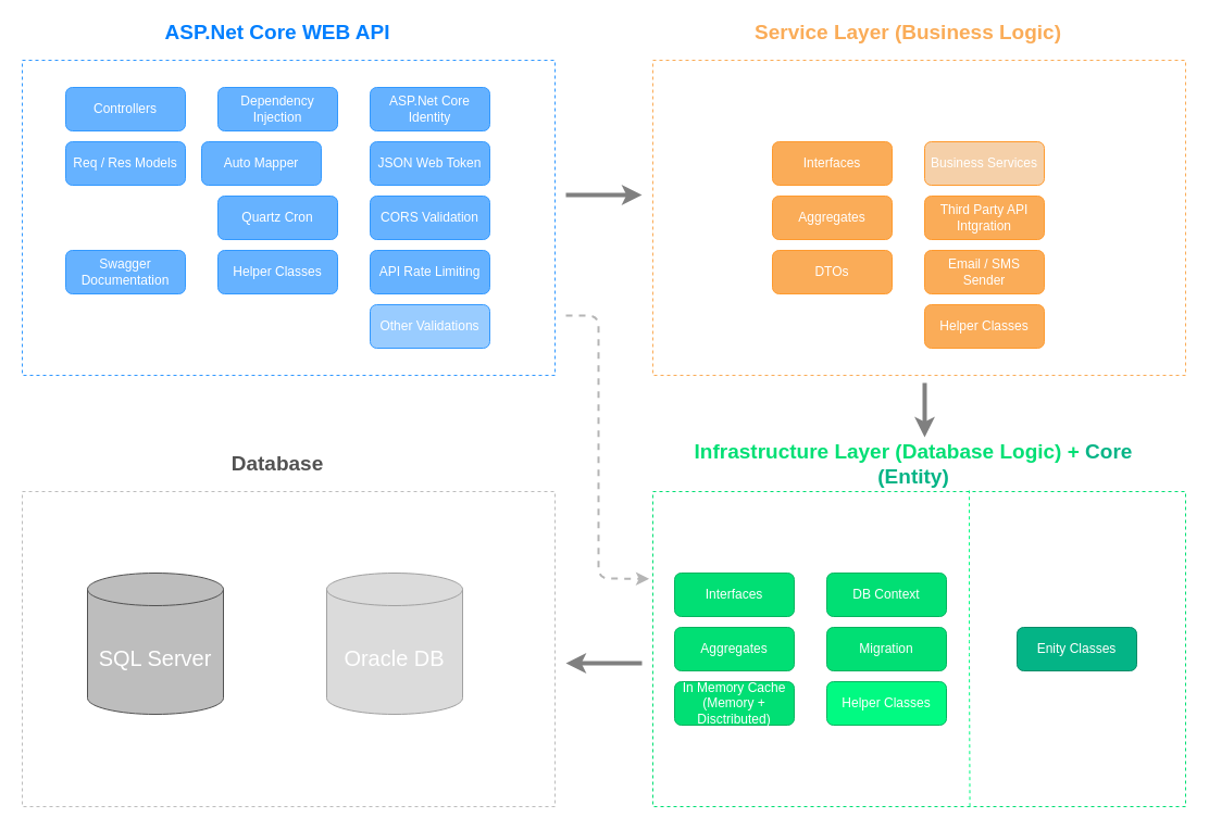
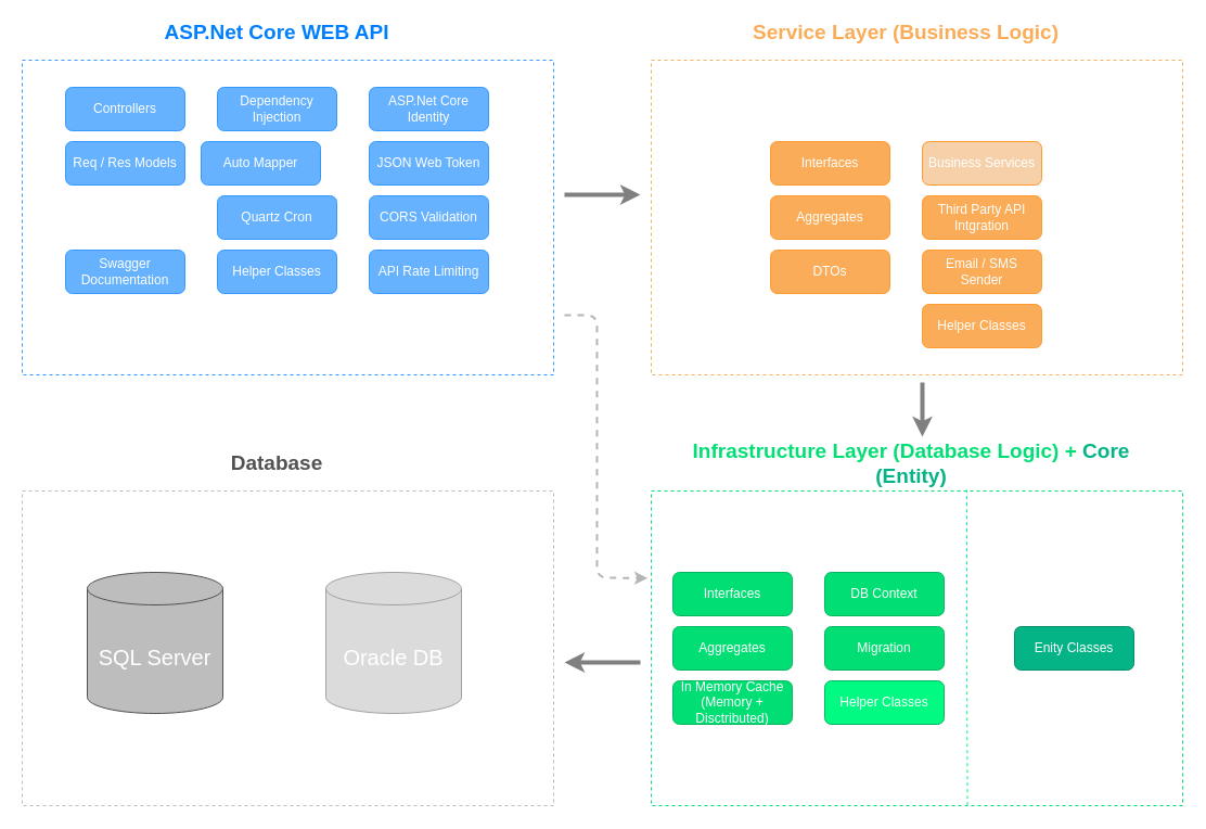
  <mxCell id="0" />
  <mxCell id="1" parent="0" />
  <mxCell id="2" value="" style="edgeStyle=orthogonalEdgeStyle;rounded=1;orthogonalLoop=1;jettySize=auto;html=1;strokeWidth=4;strokeColor=#808080;" parent="1" edge="1"><mxGeometry relative="1" as="geometry"><mxPoint x="520" y="179" as="sourcePoint" /><mxPoint x="590" y="179" as="targetPoint" /><Array as="points"><mxPoint x="550" y="179" /><mxPoint x="550" y="179" /></Array></mxGeometry></mxCell>
  <mxCell id="3" value="" style="rounded=0;whiteSpace=wrap;html=1;dashed=1;strokeColor=#3399FF;fillColor=#FFFFFF;" parent="1" vertex="1"><mxGeometry x="20" y="55" width="490" height="290" as="geometry" /></mxCell>
  <mxCell id="4" value="&lt;font color=&quot;#ffffff&quot;&gt;Controllers&lt;/font&gt;" style="rounded=1;whiteSpace=wrap;html=1;fillColor=#66B2FF;strokeColor=#3399FF;" parent="1" vertex="1"><mxGeometry x="60" y="80" width="110" height="40" as="geometry" /></mxCell>
  <mxCell id="5" value="&lt;font color=&quot;#ffffff&quot;&gt;Req / Res Models&lt;/font&gt;" style="rounded=1;whiteSpace=wrap;html=1;fillColor=#66B2FF;strokeColor=#3399FF;" parent="1" vertex="1"><mxGeometry x="60" y="130" width="110" height="40" as="geometry" /></mxCell>
  <mxCell id="6" value="&lt;font color=&quot;#ffffff&quot;&gt;Swagger Documentation&lt;/font&gt;" style="rounded=1;whiteSpace=wrap;html=1;fillColor=#66B2FF;strokeColor=#3399FF;" parent="1" vertex="1"><mxGeometry x="60" y="230" width="110" height="40" as="geometry" /></mxCell>
  <mxCell id="7" value="&lt;font color=&quot;#ffffff&quot;&gt;Dependency Injection&lt;/font&gt;" style="rounded=1;whiteSpace=wrap;html=1;fillColor=#66B2FF;strokeColor=#3399FF;" parent="1" vertex="1"><mxGeometry x="200" y="80" width="110" height="40" as="geometry" /></mxCell>
  <mxCell id="8" value="&lt;font color=&quot;#ffffff&quot;&gt;Auto Mapper&lt;/font&gt;" style="rounded=1;whiteSpace=wrap;html=1;fillColor=#66B2FF;strokeColor=#3399FF;" parent="1" vertex="1"><mxGeometry x="185" y="130" width="110" height="40" as="geometry" /></mxCell>
  <mxCell id="9" value="&lt;font color=&quot;#ffffff&quot;&gt;Quartz Cron&lt;/font&gt;" style="rounded=1;whiteSpace=wrap;html=1;fillColor=#66B2FF;strokeColor=#3399FF;" parent="1" vertex="1"><mxGeometry x="200" y="180" width="110" height="40" as="geometry" /></mxCell>
  <mxCell id="10" value="&lt;font color=&quot;#ffffff&quot;&gt;Helper Classes&lt;/font&gt;" style="rounded=1;whiteSpace=wrap;html=1;fillColor=#66B2FF;strokeColor=#3399FF;" parent="1" vertex="1"><mxGeometry x="200" y="230" width="110" height="40" as="geometry" /></mxCell>
  <mxCell id="11" value="&lt;font color=&quot;#ffffff&quot;&gt;ASP.Net Core Identity&lt;/font&gt;" style="rounded=1;whiteSpace=wrap;html=1;fillColor=#66B2FF;strokeColor=#3399FF;" parent="1" vertex="1"><mxGeometry x="340" y="80" width="110" height="40" as="geometry" /></mxCell>
  <mxCell id="12" value="&lt;font color=&quot;#ffffff&quot;&gt;JSON Web Token&lt;/font&gt;" style="rounded=1;whiteSpace=wrap;html=1;fillColor=#66B2FF;strokeColor=#3399FF;" parent="1" vertex="1"><mxGeometry x="340" y="130" width="110" height="40" as="geometry" /></mxCell>
  <mxCell id="13" value="&lt;font color=&quot;#ffffff&quot;&gt;CORS Validation&lt;/font&gt;" style="rounded=1;whiteSpace=wrap;html=1;fillColor=#66B2FF;strokeColor=#3399FF;" parent="1" vertex="1"><mxGeometry x="340" y="180" width="110" height="40" as="geometry" /></mxCell>
- <mxCell id="14" value="&lt;font color=&quot;#ffffff&quot;&gt;Other Validations&lt;/font&gt;" style="rounded=1;whiteSpace=wrap;html=1;strokeColor=#3399FF;fillColor=#99CCFF;" parent="1" vertex="1"><mxGeometry x="340" y="280" width="110" height="40" as="geometry" /></mxCell>
  <mxCell id="15" value="&lt;font color=&quot;#ffffff&quot;&gt;API Rate Limiting&lt;/font&gt;" style="rounded=1;whiteSpace=wrap;html=1;fillColor=#66B2FF;strokeColor=#3399FF;" parent="1" vertex="1"><mxGeometry x="340" y="230" width="110" height="40" as="geometry" /></mxCell>
  <mxCell id="16" value="&lt;b&gt;&lt;font style=&quot;font-size: 19px&quot; color=&quot;#007fff&quot;&gt;ASP.Net Core WEB API&lt;/font&gt;&lt;/b&gt;" style="text;html=1;strokeColor=none;fillColor=none;align=center;verticalAlign=middle;whiteSpace=wrap;rounded=0;dashed=1;" parent="1" vertex="1"><mxGeometry x="80" y="20" width="350" height="20" as="geometry" /></mxCell>
  <mxCell id="17" value="" style="rounded=0;whiteSpace=wrap;html=1;dashed=1;fillColor=#FFFFFF;strokeColor=#FAAC58;" parent="1" vertex="1"><mxGeometry x="600" y="55" width="490" height="290" as="geometry" /></mxCell>
  <mxCell id="18" value="&lt;font color=&quot;#ffffff&quot;&gt;Aggregates&lt;/font&gt;" style="rounded=1;whiteSpace=wrap;html=1;strokeColor=#FE9A2E;fillColor=#FAAC58;" parent="1" vertex="1"><mxGeometry x="710" y="180" width="110" height="40" as="geometry" /></mxCell>
  <mxCell id="19" value="&lt;font color=&quot;#ffffff&quot;&gt;DTOs&lt;/font&gt;" style="rounded=1;whiteSpace=wrap;html=1;strokeColor=#FE9A2E;fillColor=#FAAC58;" parent="1" vertex="1"><mxGeometry x="710" y="230" width="110" height="40" as="geometry" /></mxCell>
  <mxCell id="20" value="&lt;font color=&quot;#ffffff&quot;&gt;Third Party API Intgration&lt;/font&gt;" style="rounded=1;whiteSpace=wrap;html=1;strokeColor=#FE9A2E;fillColor=#FAAC58;" parent="1" vertex="1"><mxGeometry x="850" y="180" width="110" height="40" as="geometry" /></mxCell>
  <mxCell id="21" value="&lt;font color=&quot;#ffffff&quot;&gt;Helper Classes&lt;/font&gt;" style="rounded=1;whiteSpace=wrap;html=1;strokeColor=#FE9A2E;fillColor=#FAAC58;" parent="1" vertex="1"><mxGeometry x="850" y="280" width="110" height="40" as="geometry" /></mxCell>
  <mxCell id="22" value="&lt;b&gt;&lt;font style=&quot;font-size: 19px&quot; color=&quot;#faac58&quot;&gt;Service Layer (Business Logic)&lt;/font&gt;&lt;/b&gt;" style="text;html=1;strokeColor=none;fillColor=none;align=center;verticalAlign=middle;whiteSpace=wrap;rounded=0;dashed=1;" parent="1" vertex="1"><mxGeometry x="660" y="20" width="350" height="20" as="geometry" /></mxCell>
  <mxCell id="23" value="&lt;font color=&quot;#ffffff&quot;&gt;Interfaces&lt;/font&gt;" style="rounded=1;whiteSpace=wrap;html=1;strokeColor=#FE9A2E;fillColor=#FAAC58;" parent="1" vertex="1"><mxGeometry x="710" y="130" width="110" height="40" as="geometry" /></mxCell>
  <mxCell id="24" value="&lt;font color=&quot;#ffffff&quot;&gt;Business Services&lt;/font&gt;" style="rounded=1;whiteSpace=wrap;html=1;strokeColor=#FE9A2E;fillColor=#F5D0A9;" parent="1" vertex="1"><mxGeometry x="850" y="130" width="110" height="40" as="geometry" /></mxCell>
  <mxCell id="25" value="" style="rounded=0;whiteSpace=wrap;html=1;dashed=1;fillColor=#FFFFFF;strokeColor=#01DF74;" parent="1" vertex="1"><mxGeometry x="600" y="452" width="490" height="290" as="geometry" /></mxCell>
  <mxCell id="26" value="&lt;font color=&quot;#ffffff&quot;&gt;Helper Classes&lt;/font&gt;" style="rounded=1;whiteSpace=wrap;html=1;strokeColor=#04B45F;fillColor=#01FA82;" parent="1" vertex="1"><mxGeometry x="760" y="627" width="110" height="40" as="geometry" /></mxCell>
  <mxCell id="27" value="&lt;font color=&quot;#ffffff&quot;&gt;DB Context&lt;/font&gt;" style="rounded=1;whiteSpace=wrap;html=1;fillColor=#01DF74;strokeColor=#04B45F;" parent="1" vertex="1"><mxGeometry x="760" y="527" width="110" height="40" as="geometry" /></mxCell>
  <mxCell id="28" value="&lt;b&gt;&lt;font style=&quot;font-size: 19px&quot; color=&quot;#01df74&quot;&gt;Infrastructure Layer (Database Logic) + &lt;/font&gt;&lt;font style=&quot;font-size: 19px&quot; color=&quot;#04b486&quot;&gt;Core (Entity)&lt;/font&gt;&lt;/b&gt;" style="text;html=1;strokeColor=none;fillColor=none;align=center;verticalAlign=middle;whiteSpace=wrap;rounded=0;dashed=1;" parent="1" vertex="1"><mxGeometry x="610" y="417" width="460" height="20" as="geometry" /></mxCell>
  <mxCell id="29" value="&lt;font color=&quot;#ffffff&quot;&gt;Email / SMS Sender&lt;/font&gt;" style="rounded=1;whiteSpace=wrap;html=1;strokeColor=#FE9A2E;fillColor=#FAAC58;" parent="1" vertex="1"><mxGeometry x="850" y="230" width="110" height="40" as="geometry" /></mxCell>
  <mxCell id="30" value="&lt;font color=&quot;#ffffff&quot;&gt;Migration&lt;/font&gt;" style="rounded=1;whiteSpace=wrap;html=1;fillColor=#01DF74;strokeColor=#04B45F;" parent="1" vertex="1"><mxGeometry x="760" y="577" width="110" height="40" as="geometry" /></mxCell>
  <mxCell id="31" value="&lt;font color=&quot;#ffffff&quot;&gt;Enity Classes&lt;/font&gt;" style="rounded=1;whiteSpace=wrap;html=1;strokeColor=#038C68;fillColor=#04B486;" parent="1" vertex="1"><mxGeometry x="935" y="577" width="110" height="40" as="geometry" /></mxCell>
  <mxCell id="32" value="" style="endArrow=none;dashed=1;html=1;strokeWidth=1;exitX=0.595;exitY=0.999;exitDx=0;exitDy=0;strokeColor=#01FA82;exitPerimeter=0;" parent="1" source="25" edge="1"><mxGeometry width="50" height="50" relative="1" as="geometry"><mxPoint x="680" y="747" as="sourcePoint" /><mxPoint x="891" y="451" as="targetPoint" /><Array as="points"><mxPoint x="891" y="597" /></Array></mxGeometry></mxCell>
  <mxCell id="33" value="&lt;font color=&quot;#ffffff&quot;&gt;Interfaces&lt;/font&gt;" style="rounded=1;whiteSpace=wrap;html=1;strokeColor=#04B45F;fillColor=#01DF74;" vertex="1" parent="1"><mxGeometry x="620" y="527" width="110" height="40" as="geometry" /></mxCell>
  <mxCell id="34" value="&lt;font color=&quot;#ffffff&quot;&gt;Aggregates&lt;/font&gt;" style="rounded=1;whiteSpace=wrap;html=1;fillColor=#01DF74;strokeColor=#04B45F;" vertex="1" parent="1"><mxGeometry x="620" y="577" width="110" height="40" as="geometry" /></mxCell>
  <mxCell id="35" value="&lt;font color=&quot;#ffffff&quot;&gt;In Memory Cache (Memory + Disctributed)&lt;/font&gt;" style="rounded=1;whiteSpace=wrap;html=1;fillColor=#01DF74;strokeColor=#04B45F;" vertex="1" parent="1"><mxGeometry x="620" y="627" width="110" height="40" as="geometry" /></mxCell>
  <mxCell id="36" value="" style="edgeStyle=orthogonalEdgeStyle;rounded=1;orthogonalLoop=1;jettySize=auto;html=1;strokeWidth=4;strokeColor=#808080;" edge="1" parent="1"><mxGeometry relative="1" as="geometry"><mxPoint x="850" y="352" as="sourcePoint" /><mxPoint x="850" y="402" as="targetPoint" /><Array as="points"><mxPoint x="850" y="372" /><mxPoint x="850" y="372" /></Array></mxGeometry></mxCell>
  <mxCell id="37" value="" style="edgeStyle=orthogonalEdgeStyle;rounded=1;orthogonalLoop=1;jettySize=auto;html=1;strokeWidth=4;strokeColor=#808080;" edge="1" parent="1"><mxGeometry relative="1" as="geometry"><mxPoint x="590" y="610" as="sourcePoint" /><mxPoint x="520" y="610" as="targetPoint" /><Array as="points"><mxPoint x="550" y="610" /><mxPoint x="550" y="610" /></Array></mxGeometry></mxCell>
  <mxCell id="38" value="" style="rounded=0;whiteSpace=wrap;html=1;dashed=1;fillColor=#FFFFFF;strokeColor=#BDBDBD;" vertex="1" parent="1"><mxGeometry x="20" y="452" width="490" height="290" as="geometry" /></mxCell>
  <mxCell id="39" value="&lt;b&gt;&lt;font style=&quot;font-size: 19px&quot; color=&quot;#525252&quot;&gt;Database&lt;/font&gt;&lt;/b&gt;" style="text;html=1;strokeColor=none;fillColor=none;align=center;verticalAlign=middle;whiteSpace=wrap;rounded=0;dashed=1;" vertex="1" parent="1"><mxGeometry x="80" y="417" width="350" height="20" as="geometry" /></mxCell>
  <mxCell id="40" value="&lt;font color=&quot;#ffffff&quot; style=&quot;font-size: 20px&quot;&gt;SQL Server&lt;/font&gt;" style="shape=cylinder3;whiteSpace=wrap;html=1;boundedLbl=1;backgroundOutline=1;size=15;strokeColor=#525252;fillColor=#BDBDBD;" vertex="1" parent="1"><mxGeometry x="80" y="527" width="125" height="130" as="geometry" /></mxCell>
  <mxCell id="41" value="" style="endArrow=classic;html=1;entryX=-0.007;entryY=0.277;entryDx=0;entryDy=0;entryPerimeter=0;dashed=1;strokeWidth=2;strokeColor=#B5B5B5;" edge="1" parent="1" target="25"><mxGeometry width="50" height="50" relative="1" as="geometry"><mxPoint x="520" y="290" as="sourcePoint" /><mxPoint x="540" y="240" as="targetPoint" /><Array as="points"><mxPoint x="550" y="290" /><mxPoint x="550" y="532" /></Array></mxGeometry></mxCell>
  <mxCell id="42" value="&lt;font color=&quot;#ffffff&quot; style=&quot;font-size: 20px&quot;&gt;Oracle DB&lt;/font&gt;" style="shape=cylinder3;whiteSpace=wrap;html=1;boundedLbl=1;backgroundOutline=1;size=15;fillColor=#DBDBDB;strokeColor=#A1A1A1;" vertex="1" parent="1"><mxGeometry x="300" y="527" width="125" height="130" as="geometry" /></mxCell>
